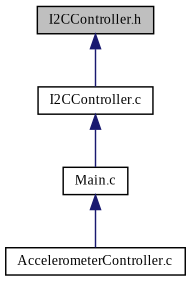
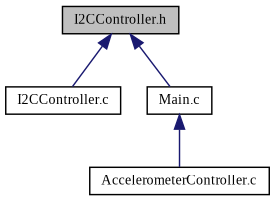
  digraph {
    node [color=black fillcolor=white fontname=TimesNewRoman fontsize=10 shape=record style=filled]
    edge [color=midnightblue dir=back fontname=TimesNewRoman fontsize=10 labelfontname=TimesNewRoman labelfontsize=10 style=solid]
    n1 [fillcolor=grey75 fontcolor=black height=0.2 label="I2CController.h" width=0.4]
    n2 [height=0.2 label="I2CController.c" width=0.4]
    n3 [height=0.2 label="Main.c" width=0.4]
    n4 [height=0.2 label="AccelerometerController.c" width=0.4]
    n1 -> n2
-   n2 -> n3
+   n1 -> n3
    n3 -> n4
  }
